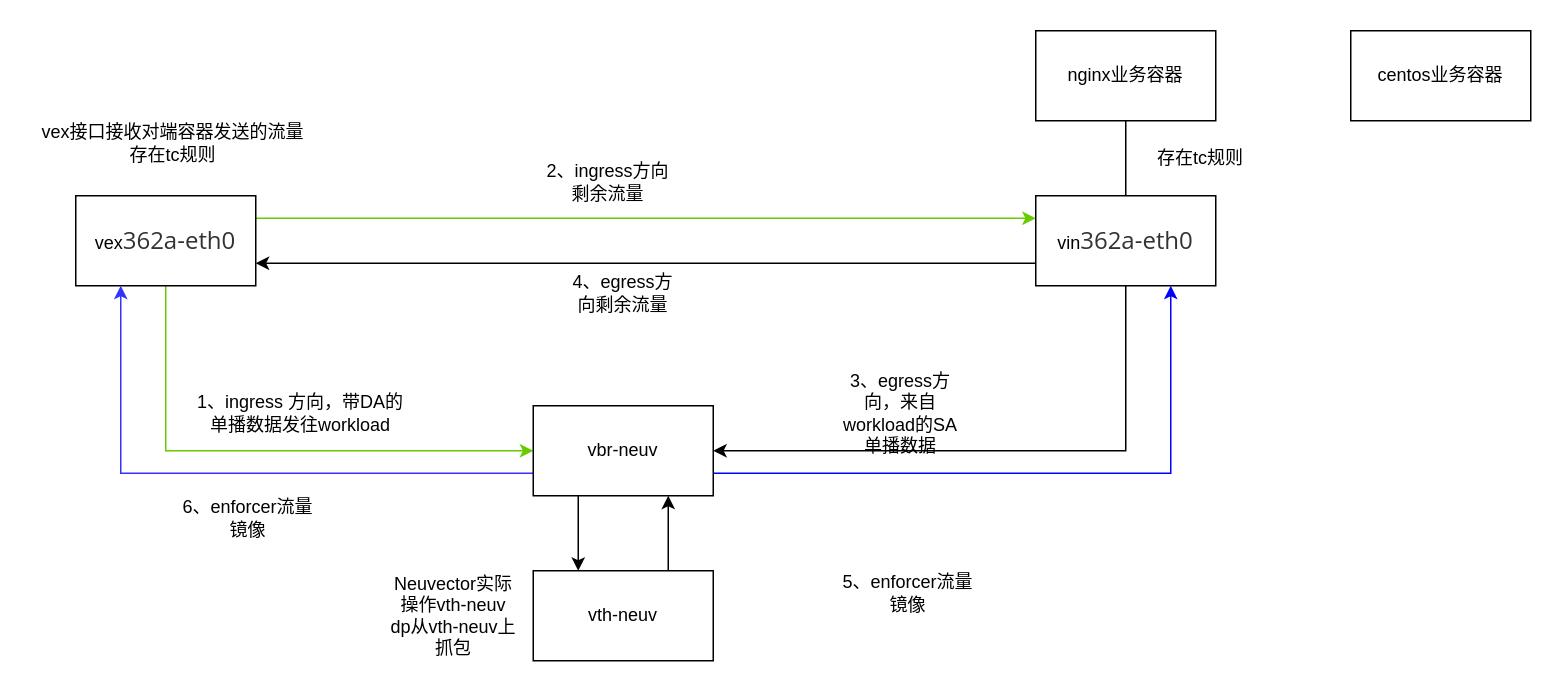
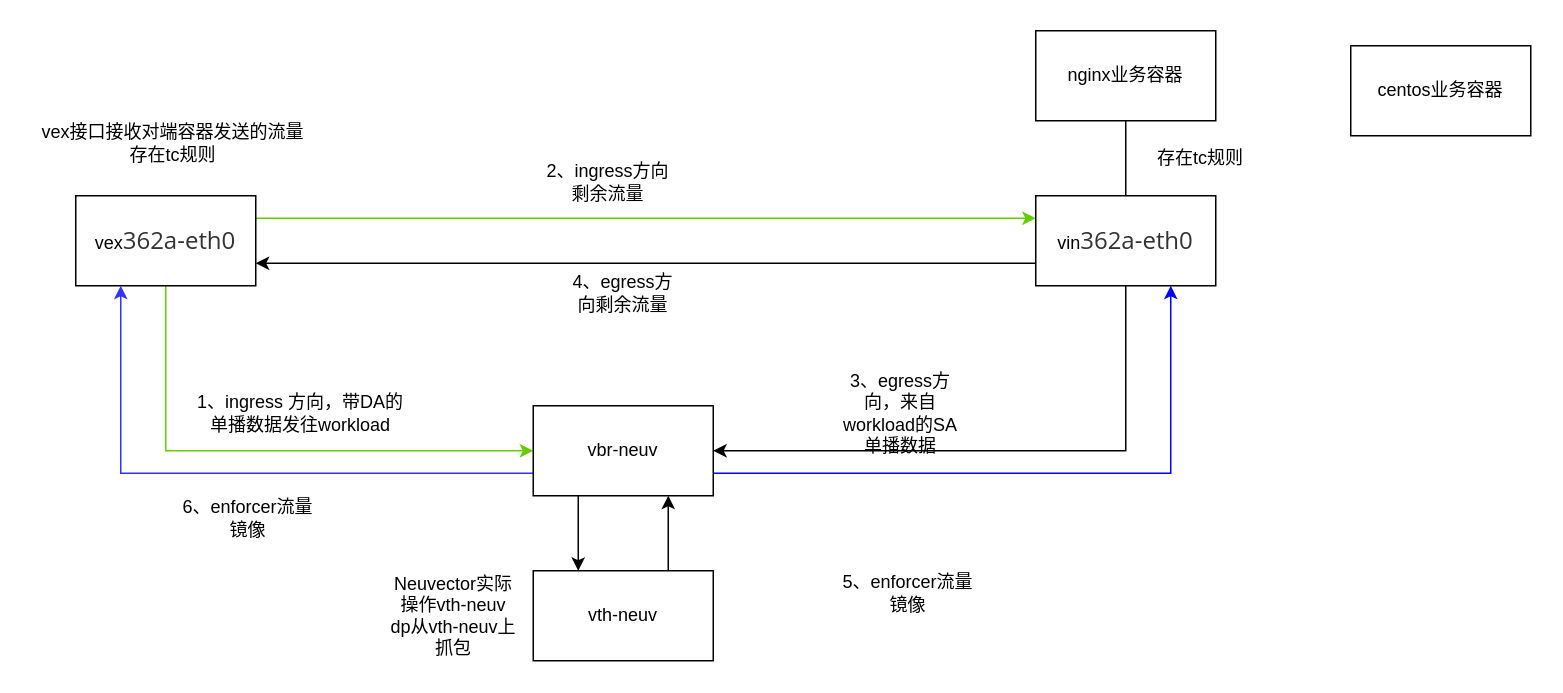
  <mxCell id="0" />
  <mxCell id="1" parent="0" />
  <mxCell id="2" style="edgeStyle=orthogonalEdgeStyle;rounded=0;orthogonalLoop=1;jettySize=auto;html=1;exitX=1;exitY=0.25;exitDx=0;exitDy=0;entryX=0;entryY=0.25;entryDx=0;entryDy=0;strokeColor=#66CC00;" parent="1" source="4" target="8" edge="1"><mxGeometry relative="1" as="geometry" /></mxCell>
  <mxCell id="3" style="edgeStyle=orthogonalEdgeStyle;rounded=0;orthogonalLoop=1;jettySize=auto;html=1;exitX=0.5;exitY=1;exitDx=0;exitDy=0;entryX=0;entryY=0.5;entryDx=0;entryDy=0;strokeColor=#66CC00;" parent="1" source="4" target="12" edge="1"><mxGeometry relative="1" as="geometry" /></mxCell>
  <mxCell id="4" value="vex&lt;span style=&quot;color: rgb(51, 51, 51); font-family: &amp;quot;Open Sans&amp;quot;, &amp;quot;Clear Sans&amp;quot;, &amp;quot;Helvetica Neue&amp;quot;, Helvetica, Arial, &amp;quot;Segoe UI Emoji&amp;quot;, sans-serif; font-size: 16px; orphans: 4; text-align: start; background-color: rgb(255, 255, 255);&quot;&gt;362a-eth0&lt;/span&gt;" style="rounded=0;whiteSpace=wrap;html=1;" parent="1" vertex="1"><mxGeometry x="50" y="130" width="120" height="60" as="geometry" /></mxCell>
  <mxCell id="5" style="edgeStyle=orthogonalEdgeStyle;rounded=0;orthogonalLoop=1;jettySize=auto;html=1;exitX=0;exitY=0.75;exitDx=0;exitDy=0;entryX=1;entryY=0.75;entryDx=0;entryDy=0;strokeColor=#000000;" parent="1" source="8" target="4" edge="1"><mxGeometry relative="1" as="geometry" /></mxCell>
  <mxCell id="6" style="edgeStyle=orthogonalEdgeStyle;rounded=0;orthogonalLoop=1;jettySize=auto;html=1;exitX=0.5;exitY=1;exitDx=0;exitDy=0;entryX=1;entryY=0.5;entryDx=0;entryDy=0;strokeColor=#000000;" parent="1" source="8" target="12" edge="1"><mxGeometry relative="1" as="geometry" /></mxCell>
  <mxCell id="7" style="edgeStyle=orthogonalEdgeStyle;rounded=0;orthogonalLoop=1;jettySize=auto;html=1;exitX=0.5;exitY=0;exitDx=0;exitDy=0;entryX=0.5;entryY=1;entryDx=0;entryDy=0;endArrow=none;" parent="1" source="8" target="19" edge="1"><mxGeometry relative="1" as="geometry" /></mxCell>
  <mxCell id="8" value="vin&lt;span style=&quot;color: rgb(51, 51, 51); font-family: &amp;quot;Open Sans&amp;quot;, &amp;quot;Clear Sans&amp;quot;, &amp;quot;Helvetica Neue&amp;quot;, Helvetica, Arial, &amp;quot;Segoe UI Emoji&amp;quot;, sans-serif; font-size: 16px; orphans: 4; text-align: start; background-color: rgb(255, 255, 255);&quot;&gt;362a-eth0&lt;/span&gt;" style="rounded=0;whiteSpace=wrap;html=1;" parent="1" vertex="1"><mxGeometry x="690" y="130" width="120" height="60" as="geometry" /></mxCell>
  <mxCell id="9" style="edgeStyle=orthogonalEdgeStyle;rounded=0;orthogonalLoop=1;jettySize=auto;html=1;exitX=1;exitY=0.75;exitDx=0;exitDy=0;entryX=0.75;entryY=1;entryDx=0;entryDy=0;strokeColor=#0000FF;" parent="1" source="12" target="8" edge="1"><mxGeometry relative="1" as="geometry" /></mxCell>
  <mxCell id="10" style="edgeStyle=orthogonalEdgeStyle;rounded=0;orthogonalLoop=1;jettySize=auto;html=1;exitX=0;exitY=0.75;exitDx=0;exitDy=0;entryX=0.25;entryY=1;entryDx=0;entryDy=0;strokeColor=#3333FF;" parent="1" source="12" target="4" edge="1"><mxGeometry relative="1" as="geometry" /></mxCell>
  <mxCell id="11" style="edgeStyle=orthogonalEdgeStyle;rounded=0;orthogonalLoop=1;jettySize=auto;html=1;exitX=0.25;exitY=1;exitDx=0;exitDy=0;entryX=0.25;entryY=0;entryDx=0;entryDy=0;" parent="1" source="12" target="21" edge="1"><mxGeometry relative="1" as="geometry" /></mxCell>
  <mxCell id="12" value="vbr-neuv" style="rounded=0;whiteSpace=wrap;html=1;" parent="1" vertex="1"><mxGeometry x="355" y="270" width="120" height="60" as="geometry" /></mxCell>
  <mxCell id="13" value="2、ingress方向剩余流量" style="text;html=1;strokeColor=none;fillColor=none;align=center;verticalAlign=middle;whiteSpace=wrap;rounded=0;" parent="1" vertex="1"><mxGeometry x="360" y="106" width="90" height="30" as="geometry" /></mxCell>
  <mxCell id="14" value="4、egress方向剩余流量" style="text;html=1;strokeColor=none;fillColor=none;align=center;verticalAlign=middle;whiteSpace=wrap;rounded=0;" parent="1" vertex="1"><mxGeometry x="380" y="180" width="70" height="30" as="geometry" /></mxCell>
  <mxCell id="15" value="1、ingress 方向，带DA的单播数据发往workload" style="text;html=1;strokeColor=none;fillColor=none;align=center;verticalAlign=middle;whiteSpace=wrap;rounded=0;" parent="1" vertex="1"><mxGeometry x="130" y="260" width="140" height="30" as="geometry" /></mxCell>
  <mxCell id="16" value="3、egress方向，来自workload的SA单播数据" style="text;html=1;strokeColor=none;fillColor=none;align=center;verticalAlign=middle;whiteSpace=wrap;rounded=0;" parent="1" vertex="1"><mxGeometry x="560" y="260" width="80" height="30" as="geometry" /></mxCell>
  <mxCell id="17" value="5、enforcer流量镜像" style="text;html=1;strokeColor=none;fillColor=none;align=center;verticalAlign=middle;whiteSpace=wrap;rounded=0;" parent="1" vertex="1"><mxGeometry x="560" y="380" width="90" height="30" as="geometry" /></mxCell>
  <mxCell id="18" value="6、enforcer流量镜像" style="text;html=1;strokeColor=none;fillColor=none;align=center;verticalAlign=middle;whiteSpace=wrap;rounded=0;" parent="1" vertex="1"><mxGeometry x="120" y="330" width="90" height="30" as="geometry" /></mxCell>
  <mxCell id="19" value="nginx业务容器" style="rounded=0;whiteSpace=wrap;html=1;" parent="1" vertex="1"><mxGeometry x="690" y="20" width="120" height="60" as="geometry" /></mxCell>
  <mxCell id="20" style="edgeStyle=orthogonalEdgeStyle;rounded=0;orthogonalLoop=1;jettySize=auto;html=1;exitX=0.75;exitY=0;exitDx=0;exitDy=0;entryX=0.75;entryY=1;entryDx=0;entryDy=0;" parent="1" source="21" target="12" edge="1"><mxGeometry relative="1" as="geometry" /></mxCell>
  <mxCell id="21" value="vth-neuv" style="rounded=0;whiteSpace=wrap;html=1;" parent="1" vertex="1"><mxGeometry x="355" y="380" width="120" height="60" as="geometry" /></mxCell>
  <mxCell id="22" value="Neuvector实际操作vth-neuv&lt;br&gt;dp从vth-neuv上抓包" style="text;html=1;strokeColor=none;fillColor=none;align=center;verticalAlign=middle;whiteSpace=wrap;rounded=0;" parent="1" vertex="1"><mxGeometry x="257" y="380" width="90" height="60" as="geometry" /></mxCell>
  <mxCell id="23" value="vex接口接收对端容器发送的流量&lt;br&gt;存在tc规则" style="text;html=1;strokeColor=none;fillColor=none;align=center;verticalAlign=middle;whiteSpace=wrap;rounded=0;" parent="1" vertex="1"><mxGeometry y="80" width="190" height="30" as="geometry" x="20" /></mxCell>
  <mxCell id="24" value="存在tc规则" style="text;html=1;strokeColor=none;fillColor=none;align=center;verticalAlign=middle;whiteSpace=wrap;rounded=0;" parent="1" vertex="1"><mxGeometry x="760" y="90" width="80" height="30" as="geometry" /></mxCell>
- <mxCell id="25" value="centos业务容器" style="rounded=0;whiteSpace=wrap;html=1;" vertex="1" parent="1"><mxGeometry x="900" y="20" width="120" height="60" as="geometry" /></mxCell>
+ <mxCell id="25" value="centos业务容器" style="rounded=0;whiteSpace=wrap;html=1;" vertex="1" parent="1"><mxGeometry x="900" y="30" width="120" height="60" as="geometry" /></mxCell>
